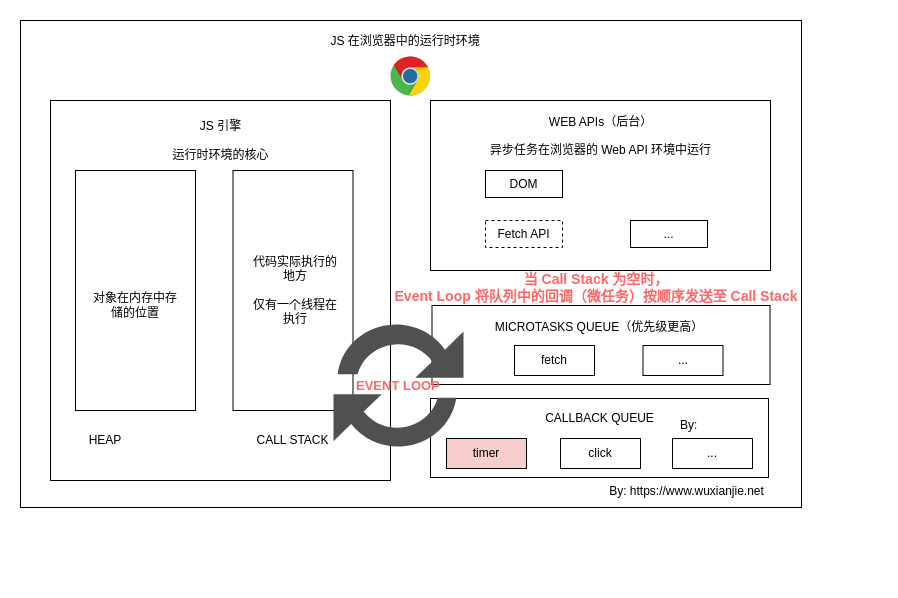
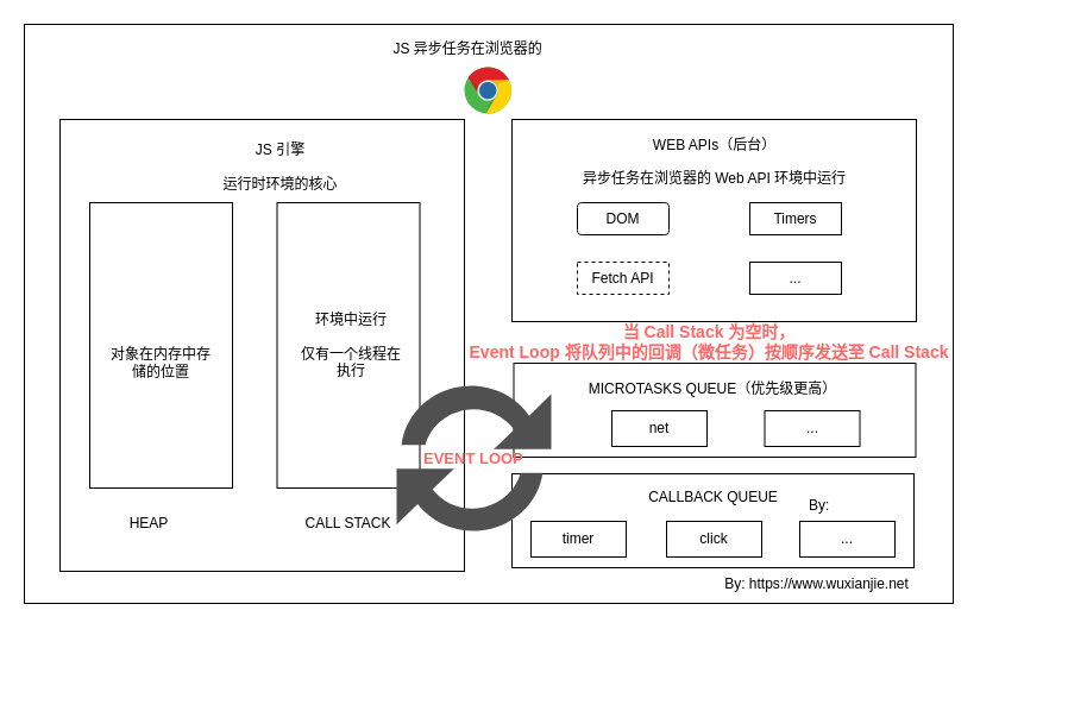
  <mxCell id="0" />
  <mxCell id="1" parent="0" />
  <mxCell id="2" value="" style="rounded=0;whiteSpace=wrap;html=1;" parent="1" vertex="1"><mxGeometry x="20" y="20" width="781" height="487" as="geometry" /></mxCell>
- <mxCell id="3" value="JS 在浏览器中的运行时环境" style="text;strokeColor=none;fillColor=none;align=left;verticalAlign=top;spacingLeft=4;spacingRight=4;overflow=hidden;rotatable=0;points=[[0,0.5],[1,0.5]];portConstraint=eastwest;" parent="1" vertex="1"><mxGeometry x="324.5" y="27" width="171" height="26" as="geometry" /></mxCell>
+ <mxCell id="3" value="JS 异步任务在浏览器的" style="text;strokeColor=none;fillColor=none;align=left;verticalAlign=top;spacingLeft=4;spacingRight=4;overflow=hidden;rotatable=0;points=[[0,0.5],[1,0.5]];portConstraint=eastwest;" parent="1" vertex="1"><mxGeometry x="324.5" y="27" width="171" height="26" as="geometry" /></mxCell>
  <mxCell id="4" value="" style="rounded=0;whiteSpace=wrap;html=1;" parent="1" vertex="1"><mxGeometry x="50" y="100" width="340" height="380" as="geometry" /></mxCell>
- <mxCell id="5" value="JS 引擎&lt;br&gt;&lt;br&gt;运行时环境的核心" style="text;html=1;strokeColor=none;fillColor=none;align=center;verticalAlign=middle;whiteSpace=wrap;rounded=0;" parent="1" vertex="1"><mxGeometry x="152.5" y="120" width="135" height="40" as="geometry" /></mxCell>
+ <mxCell id="5" value="JS 引擎&lt;br&gt;&lt;br&gt;运行时环境的核心" style="text;html=1;strokeColor=none;fillColor=none;align=center;verticalAlign=middle;whiteSpace=wrap;rounded=0;" parent="1" vertex="1"><mxGeometry x="167.5" y="120" width="135" height="40" as="geometry" /></mxCell>
  <mxCell id="6" value="" style="rounded=0;whiteSpace=wrap;html=1;" parent="1" vertex="1"><mxGeometry x="75" y="170" width="120" height="240" as="geometry" /></mxCell>
  <mxCell id="7" value="" style="rounded=0;whiteSpace=wrap;html=1;" parent="1" vertex="1"><mxGeometry x="232.5" y="170" width="120" height="240" as="geometry" /></mxCell>
- <mxCell id="8" value="HEAP" style="text;html=1;strokeColor=none;fillColor=none;align=center;verticalAlign=middle;whiteSpace=wrap;rounded=0;" parent="1" vertex="1"><mxGeometry x="80" y="430" width="50" height="20" as="geometry" /></mxCell>
+ <mxCell id="8" value="HEAP" style="text;html=1;strokeColor=none;fillColor=none;align=center;verticalAlign=middle;whiteSpace=wrap;rounded=0;" parent="1" vertex="1"><mxGeometry x="100" y="430" width="50" height="20" as="geometry" /></mxCell>
  <mxCell id="9" value="CALL STACK" style="text;html=1;strokeColor=none;fillColor=none;align=center;verticalAlign=middle;whiteSpace=wrap;rounded=0;" parent="1" vertex="1"><mxGeometry x="250" y="430" width="85" height="20" as="geometry" /></mxCell>
  <mxCell id="10" value="" style="rounded=0;whiteSpace=wrap;html=1;" parent="1" vertex="1"><mxGeometry x="430" y="100" width="340" height="170" as="geometry" /></mxCell>
  <mxCell id="11" value="" style="rounded=0;whiteSpace=wrap;html=1;" parent="1" vertex="1"><mxGeometry x="430" y="398" width="338" height="79" as="geometry" /></mxCell>
  <mxCell id="12" value="WEB APIs（后台）&#10;&#10;异步任务在浏览器的 Web API 环境中运行" style="text;strokeColor=none;fillColor=none;align=center;verticalAlign=top;spacingLeft=4;spacingRight=4;overflow=hidden;rotatable=0;points=[[0,0.5],[1,0.5]];portConstraint=eastwest;" parent="1" vertex="1"><mxGeometry x="461.25" y="108" width="278.5" height="54" as="geometry" /></mxCell>
  <mxCell id="13" value="CALLBACK QUEUE" style="text;strokeColor=none;fillColor=none;align=center;verticalAlign=top;spacingLeft=4;spacingRight=4;overflow=hidden;rotatable=0;points=[[0,0.5],[1,0.5]];portConstraint=eastwest;" parent="1" vertex="1"><mxGeometry x="507" y="404" width="185" height="26" as="geometry" /></mxCell>
  <mxCell id="14" value="对象在内存中存储的位置" style="text;html=1;strokeColor=none;fillColor=none;align=center;verticalAlign=middle;whiteSpace=wrap;rounded=0;" parent="1" vertex="1"><mxGeometry x="90" y="255" width="90" height="100" as="geometry" /></mxCell>
- <mxCell id="15" value="代码实际执行的地方&lt;br&gt;&lt;br&gt;仅有一个线程在执行" style="text;html=1;strokeColor=none;fillColor=none;align=center;verticalAlign=middle;whiteSpace=wrap;rounded=0;" parent="1" vertex="1"><mxGeometry x="250" y="240" width="90" height="100" as="geometry" /></mxCell>
- <mxCell id="16" value="&lt;font color=&quot;#000000&quot;&gt;DOM&lt;/font&gt;" style="rounded=0;whiteSpace=wrap;html=1;fontColor=#FF6666;" parent="1" vertex="1"><mxGeometry x="485" y="170" width="77" height="27" as="geometry" /></mxCell>
+ <mxCell id="15" value="环境中运行&lt;br&gt;&lt;br&gt;仅有一个线程在执行" style="text;html=1;strokeColor=none;fillColor=none;align=center;verticalAlign=middle;whiteSpace=wrap;rounded=0;" parent="1" vertex="1"><mxGeometry x="250" y="240" width="90" height="100" as="geometry" /></mxCell>
+ <mxCell id="16" value="&lt;font color=&quot;#000000&quot;&gt;DOM&lt;/font&gt;" style="whiteSpace=wrap;html=1;fontColor=#FF6666;rounded=1;" parent="1" vertex="1"><mxGeometry x="485" y="170" width="77" height="27" as="geometry" /></mxCell>
  <mxCell id="17" value="&lt;font color=&quot;#000000&quot;&gt;Fetch API&lt;br&gt;&lt;/font&gt;" style="rounded=0;whiteSpace=wrap;html=1;fontColor=#FF6666;dashed=1;" parent="1" vertex="1"><mxGeometry x="485" y="220" width="77" height="27" as="geometry" /></mxCell>
  <mxCell id="18" value="&lt;font color=&quot;#000000&quot;&gt;...&lt;/font&gt;" style="rounded=0;whiteSpace=wrap;html=1;fontColor=#FF6666;" parent="1" vertex="1"><mxGeometry x="630" y="220" width="77" height="27" as="geometry" /></mxCell>
- <mxCell id="20" value="&lt;span style=&quot;color: rgb(0 , 0 , 0)&quot;&gt;timer&lt;/span&gt;" style="rounded=0;whiteSpace=wrap;html=1;fontColor=#FF6666;fillColor=#f8cecc;" parent="1" vertex="1"><mxGeometry x="446" y="438" width="80" height="30" as="geometry" /></mxCell>
+ <mxCell id="19" value="&lt;font color=&quot;#000000&quot;&gt;Timers&lt;/font&gt;" style="rounded=0;whiteSpace=wrap;html=1;fontColor=#FF6666;" parent="1" vertex="1"><mxGeometry x="630" y="170" width="77" height="27" as="geometry" /></mxCell>
+ <mxCell id="20" value="&lt;span style=&quot;color: rgb(0 , 0 , 0)&quot;&gt;timer&lt;/span&gt;" style="rounded=0;whiteSpace=wrap;html=1;fontColor=#FF6666;" parent="1" vertex="1"><mxGeometry x="446" y="438" width="80" height="30" as="geometry" /></mxCell>
  <mxCell id="21" value="" style="dashed=0;outlineConnect=0;html=1;align=center;labelPosition=center;verticalLabelPosition=bottom;verticalAlign=top;shape=mxgraph.weblogos.chrome;fontColor=#FF6666;" parent="1" vertex="1"><mxGeometry x="390" y="56" width="40" height="40" as="geometry" /></mxCell>
  <mxCell id="22" value="&lt;b&gt;&lt;font style=&quot;font-size: 14px&quot;&gt;当 Call Stack 为空时，&lt;br&gt;Event Loop 将队列中的回调（微任务）按顺序发送至 Call Stack&lt;/font&gt;&lt;/b&gt;" style="text;html=1;strokeColor=none;fillColor=none;align=center;verticalAlign=middle;whiteSpace=wrap;rounded=0;fontColor=#FF6666;" parent="1" vertex="1"><mxGeometry x="316" y="282" width="560" height="10" as="geometry" /></mxCell>
  <mxCell id="23" value="&lt;span style=&quot;color: rgb(0 , 0 , 0)&quot;&gt;click&lt;/span&gt;" style="rounded=0;whiteSpace=wrap;html=1;fontColor=#FF6666;" parent="1" vertex="1"><mxGeometry x="560" y="438" width="80" height="30" as="geometry" /></mxCell>
  <mxCell id="24" value="&lt;font color=&quot;#000000&quot;&gt;...&lt;/font&gt;" style="rounded=0;whiteSpace=wrap;html=1;fontColor=#FF6666;" parent="1" vertex="1"><mxGeometry x="672" y="438" width="80" height="30" as="geometry" /></mxCell>
  <mxCell id="25" value="" style="rounded=0;whiteSpace=wrap;html=1;" parent="1" vertex="1"><mxGeometry x="431.5" y="305" width="338" height="79" as="geometry" /></mxCell>
  <mxCell id="26" value="MICROTASKS QUEUE（优先级更高）" style="text;strokeColor=none;fillColor=none;align=center;verticalAlign=top;spacingLeft=4;spacingRight=4;overflow=hidden;rotatable=0;points=[[0,0.5],[1,0.5]];portConstraint=eastwest;" parent="1" vertex="1"><mxGeometry x="483" y="313" width="232" height="24" as="geometry" /></mxCell>
- <mxCell id="27" value="&lt;font color=&quot;#000000&quot;&gt;fetch&lt;/font&gt;" style="rounded=0;whiteSpace=wrap;html=1;fontColor=#FF6666;" parent="1" vertex="1"><mxGeometry x="514" y="345" width="80" height="30" as="geometry" /></mxCell>
+ <mxCell id="27" value="&lt;font color=&quot;#000000&quot;&gt;net&lt;/font&gt;" style="rounded=0;whiteSpace=wrap;html=1;fontColor=#FF6666;" parent="1" vertex="1"><mxGeometry x="514" y="345" width="80" height="30" as="geometry" /></mxCell>
  <mxCell id="28" value="&lt;font color=&quot;#000000&quot;&gt;...&lt;/font&gt;" style="rounded=0;whiteSpace=wrap;html=1;fontColor=#FF6666;" parent="1" vertex="1"><mxGeometry x="642.5" y="345" width="80" height="30" as="geometry" /></mxCell>
  <mxCell id="29" value="" style="pointerEvents=1;shadow=0;dashed=0;html=1;strokeColor=none;labelPosition=center;verticalLabelPosition=bottom;verticalAlign=top;align=center;fillColor=#505050;shape=mxgraph.mscae.intune.update" parent="1" vertex="1"><mxGeometry x="333" y="320" width="130" height="130" as="geometry" /></mxCell>
  <mxCell id="30" value="EVENT LOOP" style="text;strokeColor=none;fillColor=none;align=left;verticalAlign=top;spacingLeft=4;spacingRight=4;overflow=hidden;rotatable=0;points=[[0,0.5],[1,0.5]];portConstraint=eastwest;fontColor=#FF6666;fontSize=13;fontStyle=1" parent="1" vertex="1"><mxGeometry x="350" y="371" width="110" height="20" as="geometry" /></mxCell>
  <mxCell id="31" value="By: https://www.wuxianjie.net" style="text;strokeColor=none;fillColor=none;align=left;verticalAlign=top;spacingLeft=4;spacingRight=4;overflow=hidden;rotatable=0;points=[[0,0.5],[1,0.5]];portConstraint=eastwest;direction=south;" parent="1" vertex="1"><mxGeometry x="674" y="410.5" width="26" height="165" as="geometry" /></mxCell>
  <mxCell id="32" value="By: https://www.wuxianjie.net" style="text;html=1;strokeColor=none;fillColor=none;align=center;verticalAlign=middle;whiteSpace=wrap;rounded=0;" parent="1" vertex="1"><mxGeometry x="603.5" y="480" width="164.5" height="22" as="geometry" /></mxCell>
